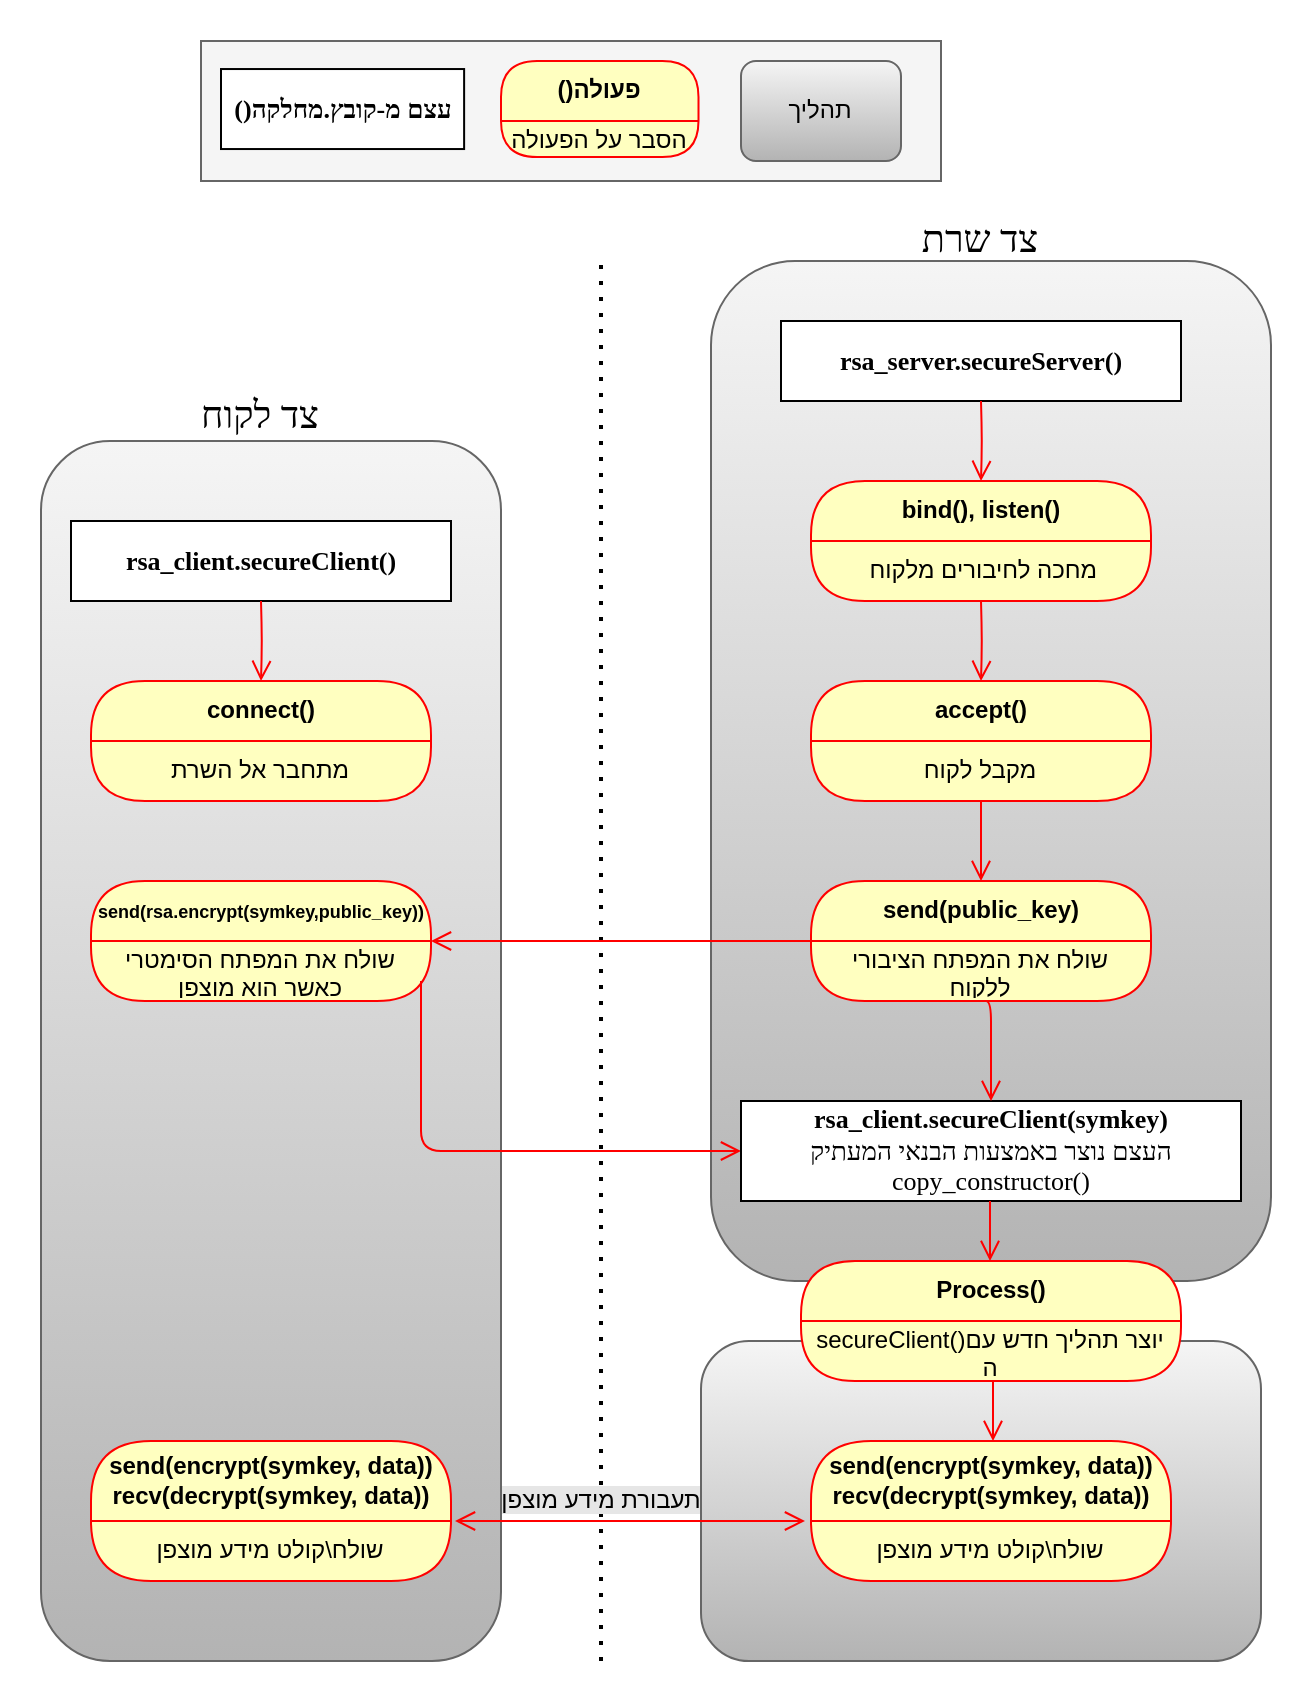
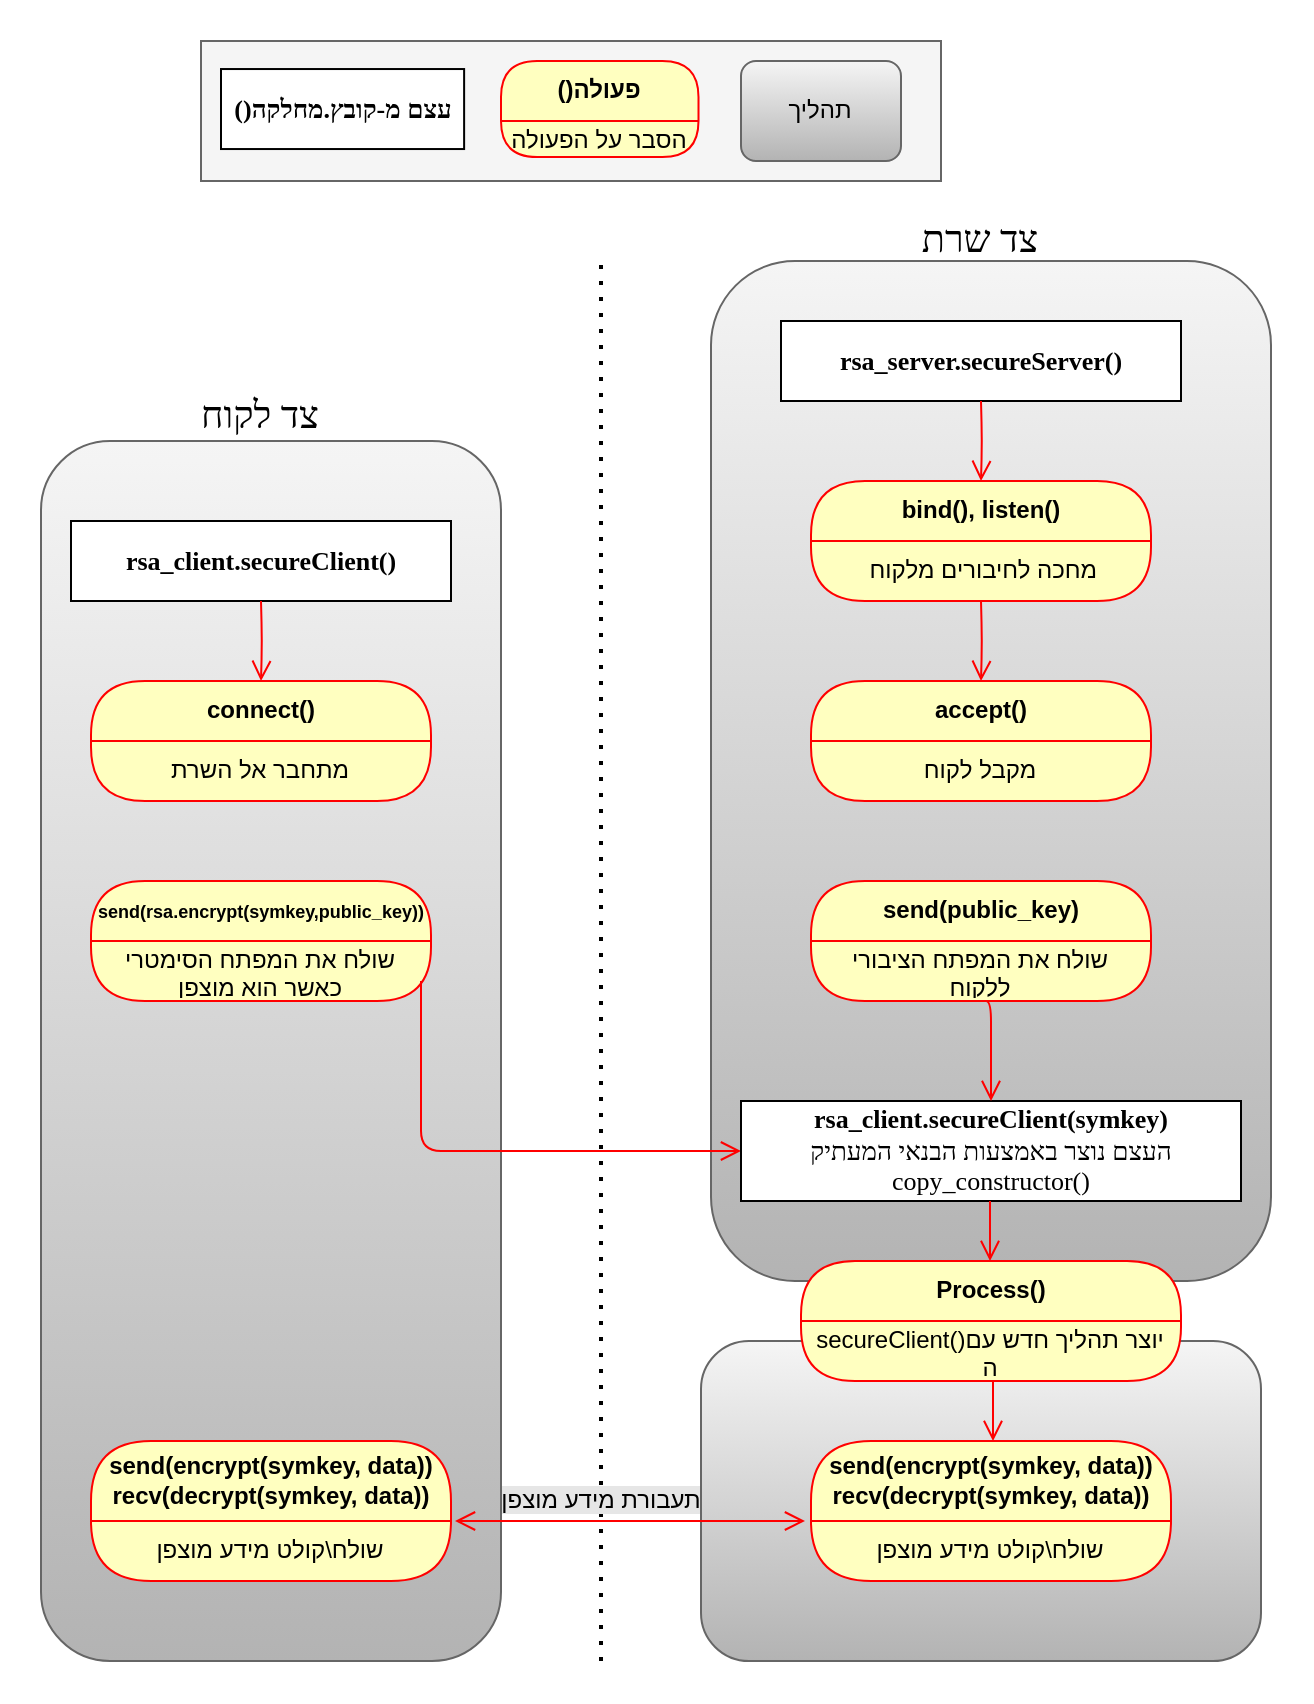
  <mxCell id="0" />
  <mxCell id="1" parent="0" />
  <mxCell id="2" value="" style="endArrow=none;dashed=1;html=1;dashPattern=1 3;strokeWidth=2;" parent="1" edge="1"><mxGeometry width="50" height="50" relative="1" as="geometry"><mxPoint x="300" y="830" as="sourcePoint" /><mxPoint x="300" y="130" as="targetPoint" /></mxGeometry></mxCell>
  <mxCell id="3" value="" style="group" parent="1" vertex="1" connectable="0"><mxGeometry x="20" y="220" width="230" height="610" as="geometry" /></mxCell>
  <mxCell id="4" value="" style="rounded=1;whiteSpace=wrap;html=1;gradientColor=#b3b3b3;fillColor=#f5f5f5;strokeColor=#666666;" parent="3" vertex="1"><mxGeometry width="230" height="610" as="geometry" /></mxCell>
  <mxCell id="5" value="send(encrypt(symkey, data))&lt;br&gt;recv(decrypt(symkey, data))" style="swimlane;html=1;fontStyle=1;align=center;verticalAlign=middle;childLayout=stackLayout;horizontal=1;startSize=40;horizontalStack=0;resizeParent=0;resizeLast=1;container=0;fontColor=#000000;collapsible=0;rounded=1;arcSize=30;strokeColor=#ff0000;fillColor=#ffffc0;swimlaneFillColor=#ffffc0;dropTarget=0;" parent="3" vertex="1"><mxGeometry x="25" y="500" width="180" height="70" as="geometry" /></mxCell>
  <mxCell id="6" value="שולח\קולט מידע מוצפן" style="text;html=1;strokeColor=none;fillColor=none;align=center;verticalAlign=middle;spacingLeft=4;spacingRight=4;whiteSpace=wrap;overflow=hidden;rotatable=0;fontColor=#000000;" parent="5" vertex="1"><mxGeometry y="40" width="180" height="30" as="geometry" /></mxCell>
  <mxCell id="7" value="connecting to the server" style="text;html=1;strokeColor=none;fillColor=none;align=center;verticalAlign=middle;spacingLeft=4;spacingRight=4;whiteSpace=wrap;overflow=hidden;rotatable=0;fontColor=#000000;" parent="5" vertex="1"><mxGeometry y="70" width="180" as="geometry" /></mxCell>
  <mxCell id="8" value="" style="rounded=1;whiteSpace=wrap;html=1;gradientColor=#b3b3b3;fillColor=#f5f5f5;strokeColor=#666666;" parent="1" vertex="1"><mxGeometry x="355" y="130" width="280" height="510" as="geometry" /></mxCell>
  <mxCell id="9" value="&lt;font style=&quot;font-size: 13px&quot; face=&quot;Verdana&quot;&gt;&lt;b&gt;rsa_server.secureServer()&lt;/b&gt;&lt;/font&gt;" style="html=1;" parent="1" vertex="1"><mxGeometry x="390" y="160" width="200" height="40" as="geometry" /></mxCell>
  <mxCell id="10" value="bind(), listen()" style="swimlane;html=1;fontStyle=1;align=center;verticalAlign=middle;childLayout=stackLayout;horizontal=1;startSize=30;horizontalStack=0;resizeParent=0;resizeLast=1;container=0;fontColor=#000000;collapsible=0;rounded=1;arcSize=30;strokeColor=#ff0000;fillColor=#ffffc0;swimlaneFillColor=#ffffc0;dropTarget=0;" parent="1" vertex="1"><mxGeometry x="405" y="240" width="170" height="60" as="geometry" /></mxCell>
  <mxCell id="11" value="&amp;nbsp;מחכה לחיבורים מלקוח" style="text;html=1;strokeColor=none;fillColor=none;align=center;verticalAlign=middle;spacingLeft=4;spacingRight=4;whiteSpace=wrap;overflow=hidden;rotatable=0;fontColor=#000000;" parent="10" vertex="1"><mxGeometry y="30" width="170" height="30" as="geometry" /></mxCell>
  <mxCell id="12" value="" style="edgeStyle=orthogonalEdgeStyle;html=1;verticalAlign=bottom;endArrow=open;endSize=8;strokeColor=#ff0000;" parent="1" target="10" edge="1"><mxGeometry relative="1" as="geometry"><mxPoint x="490" y="200" as="sourcePoint" /></mxGeometry></mxCell>
  <mxCell id="13" value="accept()" style="swimlane;html=1;fontStyle=1;align=center;verticalAlign=middle;childLayout=stackLayout;horizontal=1;startSize=30;horizontalStack=0;resizeParent=0;resizeLast=1;container=0;fontColor=#000000;collapsible=0;rounded=1;arcSize=30;strokeColor=#ff0000;fillColor=#ffffc0;swimlaneFillColor=#ffffc0;dropTarget=0;" parent="1" vertex="1"><mxGeometry x="405" y="340" width="170" height="60" as="geometry" /></mxCell>
  <mxCell id="14" value="מקבל לקוח" style="text;html=1;strokeColor=none;fillColor=none;align=center;verticalAlign=middle;spacingLeft=4;spacingRight=4;whiteSpace=wrap;overflow=hidden;rotatable=0;fontColor=#000000;" parent="13" vertex="1"><mxGeometry y="30" width="170" height="30" as="geometry" /></mxCell>
  <mxCell id="15" value="accepted a new connection" style="text;html=1;strokeColor=none;fillColor=none;align=center;verticalAlign=middle;spacingLeft=4;spacingRight=4;whiteSpace=wrap;overflow=hidden;rotatable=0;fontColor=#000000;" parent="13" vertex="1"><mxGeometry y="60" width="170" as="geometry" /></mxCell>
  <mxCell id="16" value="" style="edgeStyle=orthogonalEdgeStyle;html=1;verticalAlign=bottom;endArrow=open;endSize=8;strokeColor=#ff0000;" parent="1" target="13" edge="1"><mxGeometry relative="1" as="geometry"><mxPoint x="490" y="300" as="sourcePoint" /></mxGeometry></mxCell>
  <mxCell id="17" value="&lt;font style=&quot;font-size: 13px&quot; face=&quot;Verdana&quot;&gt;&lt;b&gt;rsa_client.secureClient()&lt;/b&gt;&lt;/font&gt;" style="html=1;" parent="1" vertex="1"><mxGeometry x="35" y="260" width="190" height="40" as="geometry" /></mxCell>
  <mxCell id="18" value="connect()" style="swimlane;html=1;fontStyle=1;align=center;verticalAlign=middle;childLayout=stackLayout;horizontal=1;startSize=30;horizontalStack=0;resizeParent=0;resizeLast=1;container=0;fontColor=#000000;collapsible=0;rounded=1;arcSize=30;strokeColor=#ff0000;fillColor=#ffffc0;swimlaneFillColor=#ffffc0;dropTarget=0;" parent="1" vertex="1"><mxGeometry x="45" y="340" width="170" height="60" as="geometry" /></mxCell>
  <mxCell id="19" value="מתחבר אל השרת" style="text;html=1;strokeColor=none;fillColor=none;align=center;verticalAlign=middle;spacingLeft=4;spacingRight=4;whiteSpace=wrap;overflow=hidden;rotatable=0;fontColor=#000000;" parent="18" vertex="1"><mxGeometry y="30" width="170" height="30" as="geometry" /></mxCell>
  <mxCell id="20" value="connecting to the server" style="text;html=1;strokeColor=none;fillColor=none;align=center;verticalAlign=middle;spacingLeft=4;spacingRight=4;whiteSpace=wrap;overflow=hidden;rotatable=0;fontColor=#000000;" parent="18" vertex="1"><mxGeometry y="60" width="170" as="geometry" /></mxCell>
  <mxCell id="21" value="connecting to the server" style="text;html=1;strokeColor=none;fillColor=none;align=center;verticalAlign=middle;spacingLeft=4;spacingRight=4;whiteSpace=wrap;overflow=hidden;rotatable=0;fontColor=#000000;" parent="18" vertex="1"><mxGeometry y="60" width="170" as="geometry" /></mxCell>
  <mxCell id="22" value="" style="edgeStyle=orthogonalEdgeStyle;html=1;verticalAlign=bottom;endArrow=open;endSize=8;strokeColor=#ff0000;" parent="1" target="18" edge="1"><mxGeometry relative="1" as="geometry"><mxPoint x="130" y="300" as="sourcePoint" /></mxGeometry></mxCell>
  <mxCell id="23" value="&lt;font style=&quot;font-size: 9px&quot;&gt;send(rsa.encrypt(symkey,public_key))&lt;/font&gt;" style="swimlane;html=1;fontStyle=1;align=center;verticalAlign=middle;childLayout=stackLayout;horizontal=1;startSize=30;horizontalStack=0;resizeParent=0;resizeLast=1;container=0;fontColor=#000000;collapsible=0;rounded=1;arcSize=30;strokeColor=#ff0000;fillColor=#ffffc0;swimlaneFillColor=#ffffc0;dropTarget=0;" parent="1" vertex="1"><mxGeometry x="45" y="440" width="170" height="60" as="geometry" /></mxCell>
  <mxCell id="24" value="שולח את המפתח הסימטרי כאשר הוא מוצפן" style="text;html=1;strokeColor=none;fillColor=none;align=center;verticalAlign=middle;spacingLeft=4;spacingRight=4;whiteSpace=wrap;overflow=hidden;rotatable=0;fontColor=#000000;" parent="23" vertex="1"><mxGeometry y="30" width="170" height="30" as="geometry" /></mxCell>
  <mxCell id="25" value="connecting to the server" style="text;html=1;strokeColor=none;fillColor=none;align=center;verticalAlign=middle;spacingLeft=4;spacingRight=4;whiteSpace=wrap;overflow=hidden;rotatable=0;fontColor=#000000;" parent="23" vertex="1"><mxGeometry y="60" width="170" as="geometry" /></mxCell>
  <mxCell id="26" value="connecting to the server" style="text;html=1;strokeColor=none;fillColor=none;align=center;verticalAlign=middle;spacingLeft=4;spacingRight=4;whiteSpace=wrap;overflow=hidden;rotatable=0;fontColor=#000000;" parent="23" vertex="1"><mxGeometry y="60" width="170" as="geometry" /></mxCell>
  <mxCell id="27" value="send(public_key)" style="swimlane;html=1;fontStyle=1;align=center;verticalAlign=middle;childLayout=stackLayout;horizontal=1;startSize=30;horizontalStack=0;resizeParent=0;resizeLast=1;container=0;fontColor=#000000;collapsible=0;rounded=1;arcSize=30;strokeColor=#ff0000;fillColor=#ffffc0;swimlaneFillColor=#ffffc0;dropTarget=0;" parent="1" vertex="1"><mxGeometry x="405" y="440" width="170" height="60" as="geometry" /></mxCell>
  <mxCell id="28" value="שולח את המפתח הציבורי ללקוח" style="text;html=1;strokeColor=none;fillColor=none;align=center;verticalAlign=middle;spacingLeft=4;spacingRight=4;whiteSpace=wrap;overflow=hidden;rotatable=0;fontColor=#000000;" parent="27" vertex="1"><mxGeometry y="30" width="170" height="30" as="geometry" /></mxCell>
  <mxCell id="29" value="accepted a new connection" style="text;html=1;strokeColor=none;fillColor=none;align=center;verticalAlign=middle;spacingLeft=4;spacingRight=4;whiteSpace=wrap;overflow=hidden;rotatable=0;fontColor=#000000;" parent="27" vertex="1"><mxGeometry y="60" width="170" as="geometry" /></mxCell>
- <mxCell id="30" value="" style="edgeStyle=orthogonalEdgeStyle;html=1;verticalAlign=bottom;endArrow=open;endSize=8;strokeColor=#ff0000;exitX=0.5;exitY=1;exitDx=0;exitDy=0;entryX=0.5;entryY=0;entryDx=0;entryDy=0;" parent="1" source="14" target="27" edge="1"><mxGeometry relative="1" as="geometry"><mxPoint x="500" y="415" as="sourcePoint" /><mxPoint x="500" y="455" as="targetPoint" /></mxGeometry></mxCell>
- <mxCell id="31" value="" style="edgeStyle=orthogonalEdgeStyle;html=1;verticalAlign=bottom;endArrow=open;endSize=8;strokeColor=#ff0000;exitX=0;exitY=0.5;exitDx=0;exitDy=0;entryX=1;entryY=0;entryDx=0;entryDy=0;" parent="1" source="27" target="24" edge="1"><mxGeometry relative="1" as="geometry"><mxPoint x="415" y="446" as="sourcePoint" /><mxPoint x="225" y="446" as="targetPoint" /><Array as="points"><mxPoint x="310" y="470" /><mxPoint x="310" y="470" /></Array></mxGeometry></mxCell>
  <mxCell id="32" value="" style="edgeStyle=orthogonalEdgeStyle;html=1;verticalAlign=bottom;endArrow=open;endSize=8;strokeColor=#ff0000;entryX=0;entryY=0.5;entryDx=0;entryDy=0;" parent="1" target="33" edge="1"><mxGeometry relative="1" as="geometry"><mxPoint x="210" y="490" as="sourcePoint" /><mxPoint x="390" y="580" as="targetPoint" /><Array as="points"><mxPoint x="210" y="575" /></Array></mxGeometry></mxCell>
  <mxCell id="33" value="&lt;font style=&quot;font-size: 13px&quot; face=&quot;Verdana&quot;&gt;&lt;b&gt;rsa_client.secureClient(symkey)&lt;/b&gt;&lt;br&gt;העצם נוצר באמצעות הבנאי המעתיק&lt;br&gt;copy_constructor()&lt;br&gt;&lt;/font&gt;" style="html=1;" parent="1" vertex="1"><mxGeometry x="370" y="550" width="250" height="50" as="geometry" /></mxCell>
  <mxCell id="34" value="&lt;font style=&quot;font-size: 19px&quot; face=&quot;Georgia&quot;&gt;צד שרת&lt;br&gt;&lt;/font&gt;" style="text;html=1;strokeColor=none;fillColor=none;align=center;verticalAlign=middle;whiteSpace=wrap;rounded=0;" parent="1" vertex="1"><mxGeometry x="425" y="110" width="130" height="20" as="geometry" /></mxCell>
  <mxCell id="35" value="" style="rounded=1;whiteSpace=wrap;html=1;gradientColor=#b3b3b3;fillColor=#f5f5f5;strokeColor=#666666;" parent="1" vertex="1"><mxGeometry x="350" y="670" width="280" height="160" as="geometry" /></mxCell>
  <mxCell id="36" value="Process()" style="swimlane;html=1;fontStyle=1;align=center;verticalAlign=middle;childLayout=stackLayout;horizontal=1;startSize=30;horizontalStack=0;resizeParent=0;resizeLast=1;container=0;fontColor=#000000;collapsible=0;rounded=1;arcSize=30;strokeColor=#ff0000;fillColor=#ffffc0;swimlaneFillColor=#ffffc0;dropTarget=0;" parent="1" vertex="1"><mxGeometry x="400" y="630" width="190" height="60" as="geometry" /></mxCell>
  <mxCell id="37" value="secureClient()יוצר תהליך חדש עם ה" style="text;html=1;strokeColor=none;fillColor=none;align=center;verticalAlign=middle;spacingLeft=4;spacingRight=4;whiteSpace=wrap;overflow=hidden;rotatable=0;fontColor=#000000;" parent="36" vertex="1"><mxGeometry y="30" width="190" height="30" as="geometry" /></mxCell>
  <mxCell id="38" value="accepted a new connection" style="text;html=1;strokeColor=none;fillColor=none;align=center;verticalAlign=middle;spacingLeft=4;spacingRight=4;whiteSpace=wrap;overflow=hidden;rotatable=0;fontColor=#000000;" parent="36" vertex="1"><mxGeometry y="60" width="190" as="geometry" /></mxCell>
  <mxCell id="39" value="" style="edgeStyle=orthogonalEdgeStyle;html=1;verticalAlign=bottom;endArrow=open;endSize=8;strokeColor=#ff0000;entryX=0.5;entryY=0;entryDx=0;entryDy=0;" parent="1" edge="1"><mxGeometry relative="1" as="geometry"><mxPoint x="494.5" y="600" as="sourcePoint" /><mxPoint x="494.5" y="630" as="targetPoint" /></mxGeometry></mxCell>
  <mxCell id="40" value="" style="edgeStyle=orthogonalEdgeStyle;html=1;verticalAlign=bottom;endArrow=open;endSize=8;strokeColor=#ff0000;entryX=0.5;entryY=0;entryDx=0;entryDy=0;" parent="1" edge="1"><mxGeometry relative="1" as="geometry"><mxPoint x="496" y="690" as="sourcePoint" /><mxPoint x="496" y="720" as="targetPoint" /></mxGeometry></mxCell>
  <mxCell id="41" value="" style="edgeStyle=orthogonalEdgeStyle;html=1;verticalAlign=bottom;endArrow=open;startArrow=open;endSize=8;startSize=8;strokeColor=#ff0000;fontStyle=1;" parent="1" edge="1"><mxGeometry relative="1" as="geometry"><mxPoint x="227" y="760" as="sourcePoint" /><mxPoint x="402" y="760" as="targetPoint" /><Array as="points"><mxPoint x="402" y="760" /></Array></mxGeometry></mxCell>
  <mxCell id="42" value="send(encrypt(symkey, data))&lt;br&gt;recv(decrypt(symkey, data))" style="swimlane;html=1;fontStyle=1;align=center;verticalAlign=middle;childLayout=stackLayout;horizontal=1;startSize=40;horizontalStack=0;resizeParent=0;resizeLast=1;container=0;fontColor=#000000;collapsible=0;rounded=1;arcSize=30;strokeColor=#ff0000;fillColor=#ffffc0;swimlaneFillColor=#ffffc0;dropTarget=0;" parent="1" vertex="1"><mxGeometry x="405" y="720" width="180" height="70" as="geometry" /></mxCell>
  <mxCell id="43" value="שולח\קולט מידע מוצפן" style="text;html=1;strokeColor=none;fillColor=none;align=center;verticalAlign=middle;spacingLeft=4;spacingRight=4;whiteSpace=wrap;overflow=hidden;rotatable=0;fontColor=#000000;" parent="42" vertex="1"><mxGeometry y="40" width="180" height="30" as="geometry" /></mxCell>
  <mxCell id="44" value="&lt;span style=&quot;background-color: rgb(230 , 230 , 230)&quot;&gt;תעבורת מידע מוצפן&lt;/span&gt;" style="text;html=1;align=center;verticalAlign=middle;resizable=0;points=[];autosize=1;strokeColor=none;" parent="1" vertex="1"><mxGeometry x="245" y="740" width="110" height="20" as="geometry" /></mxCell>
  <mxCell id="45" value="&lt;font face=&quot;Georgia&quot;&gt;&lt;span style=&quot;font-size: 19px&quot;&gt;צד לקוח&lt;br&gt;&lt;/span&gt;&lt;/font&gt;" style="text;html=1;strokeColor=none;fillColor=none;align=center;verticalAlign=middle;whiteSpace=wrap;rounded=0;" parent="1" vertex="1"><mxGeometry x="65" y="196.08" width="130" height="23.922" as="geometry" /></mxCell>
  <mxCell id="46" value="" style="rounded=0;whiteSpace=wrap;html=1;align=center;fillColor=#f5f5f5;strokeColor=#666666;fontColor=#333333;" vertex="1" parent="1"><mxGeometry x="100" y="20" width="370" height="70" as="geometry" /></mxCell>
  <mxCell id="47" value="תהליך" style="rounded=1;whiteSpace=wrap;html=1;gradientColor=#b3b3b3;fillColor=#f5f5f5;strokeColor=#666666;" vertex="1" parent="1"><mxGeometry x="370" y="30" width="80" height="50" as="geometry" /></mxCell>
  <mxCell id="48" value="()פעולה" style="swimlane;html=1;fontStyle=1;align=center;verticalAlign=middle;childLayout=stackLayout;horizontal=1;startSize=30;horizontalStack=0;resizeParent=0;resizeLast=1;container=0;fontColor=#000000;collapsible=0;rounded=1;arcSize=30;strokeColor=#ff0000;fillColor=#ffffc0;swimlaneFillColor=#ffffc0;dropTarget=0;" vertex="1" parent="1"><mxGeometry x="250" y="30" width="98.75" height="48.04" as="geometry" /></mxCell>
  <mxCell id="49" value="הסבר על הפעולה" style="text;html=1;strokeColor=none;fillColor=none;align=center;verticalAlign=middle;spacingLeft=4;spacingRight=4;whiteSpace=wrap;overflow=hidden;rotatable=0;fontColor=#000000;" vertex="1" parent="48"><mxGeometry y="30" width="98.75" height="18.04" as="geometry" /></mxCell>
  <mxCell id="50" value="&lt;font style=&quot;font-size: 13px&quot; face=&quot;Verdana&quot;&gt;&lt;b&gt;()עצם מ-קובץ.מחלקה&lt;/b&gt;&lt;/font&gt;" style="html=1;" vertex="1" parent="1"><mxGeometry x="110" y="34.02" width="121.56" height="40" as="geometry" /></mxCell>
  <mxCell id="51" value="" style="edgeStyle=orthogonalEdgeStyle;html=1;verticalAlign=bottom;endArrow=open;endSize=8;strokeColor=#ff0000;entryX=0.5;entryY=0;entryDx=0;entryDy=0;exitX=0.5;exitY=1;exitDx=0;exitDy=0;" edge="1" parent="1" source="28" target="33"><mxGeometry relative="1" as="geometry"><mxPoint x="504.5" y="526" as="sourcePoint" /><mxPoint x="504.5" y="556" as="targetPoint" /><Array as="points"><mxPoint x="495" y="500" /></Array></mxGeometry></mxCell>
